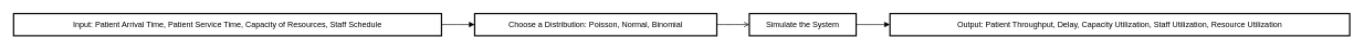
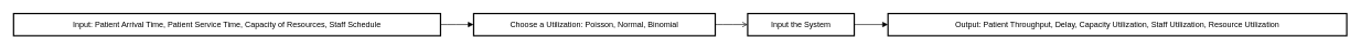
  <mxCell id="0" />
  <mxCell id="1" parent="0" />
  <mxCell id="2" value="Input: Patient Arrival Time, Patient Service Time, Capacity of Resources, Staff Schedule" style="whiteSpace=wrap;strokeWidth=2;" vertex="1" parent="1"><mxGeometry width="645" height="34" as="geometry" x="20" y="20" /></mxCell>
- <mxCell id="3" value="Choose a Distribution: Poisson, Normal, Binomial" style="whiteSpace=wrap;strokeWidth=2;" vertex="1" parent="1"><mxGeometry x="715" width="365" height="34" as="geometry" y="20" /></mxCell>
- <mxCell id="4" value="Simulate the System" style="whiteSpace=wrap;strokeWidth=2;" vertex="1" parent="1"><mxGeometry x="1129" width="161" height="34" as="geometry" y="20" /></mxCell>
+ <mxCell id="3" value="Choose a Utilization: Poisson, Normal, Binomial" style="whiteSpace=wrap;strokeWidth=2;" vertex="1" parent="1"><mxGeometry x="715" width="365" height="34" as="geometry" y="20" /></mxCell>
+ <mxCell id="4" value="Input the System" style="whiteSpace=wrap;strokeWidth=2;" vertex="1" parent="1"><mxGeometry x="1129" width="161" height="34" as="geometry" y="20" /></mxCell>
  <mxCell id="5" value="Output: Patient Throughput, Delay, Capacity Utilization, Staff Utilization, Resource Utilization" style="whiteSpace=wrap;strokeWidth=2;" vertex="1" parent="1"><mxGeometry x="1341" width="693" height="34" as="geometry" y="20" /></mxCell>
  <mxCell id="6" value="" style="curved=1;startArrow=none;endArrow=block;exitX=1.0;exitY=0.495;entryX=-0.0;entryY=0.495;" edge="1" parent="1" source="2" target="3"><mxGeometry relative="1" as="geometry"><Array as="points" /></mxGeometry></mxCell>
  <mxCell id="7" value="" style="curved=1;startArrow=none;endArrow=open;exitX=0.999;exitY=0.495;entryX=0.003;entryY=0.495;" edge="1" parent="1" source="3" target="4"><mxGeometry relative="1" as="geometry"><Array as="points" /></mxGeometry></mxCell>
  <mxCell id="8" value="" style="curved=1;startArrow=none;endArrow=block;exitX=1.005;exitY=0.495;entryX=-0.0;entryY=0.495;" edge="1" parent="1" source="4" target="5"><mxGeometry relative="1" as="geometry"><Array as="points" /></mxGeometry></mxCell>
